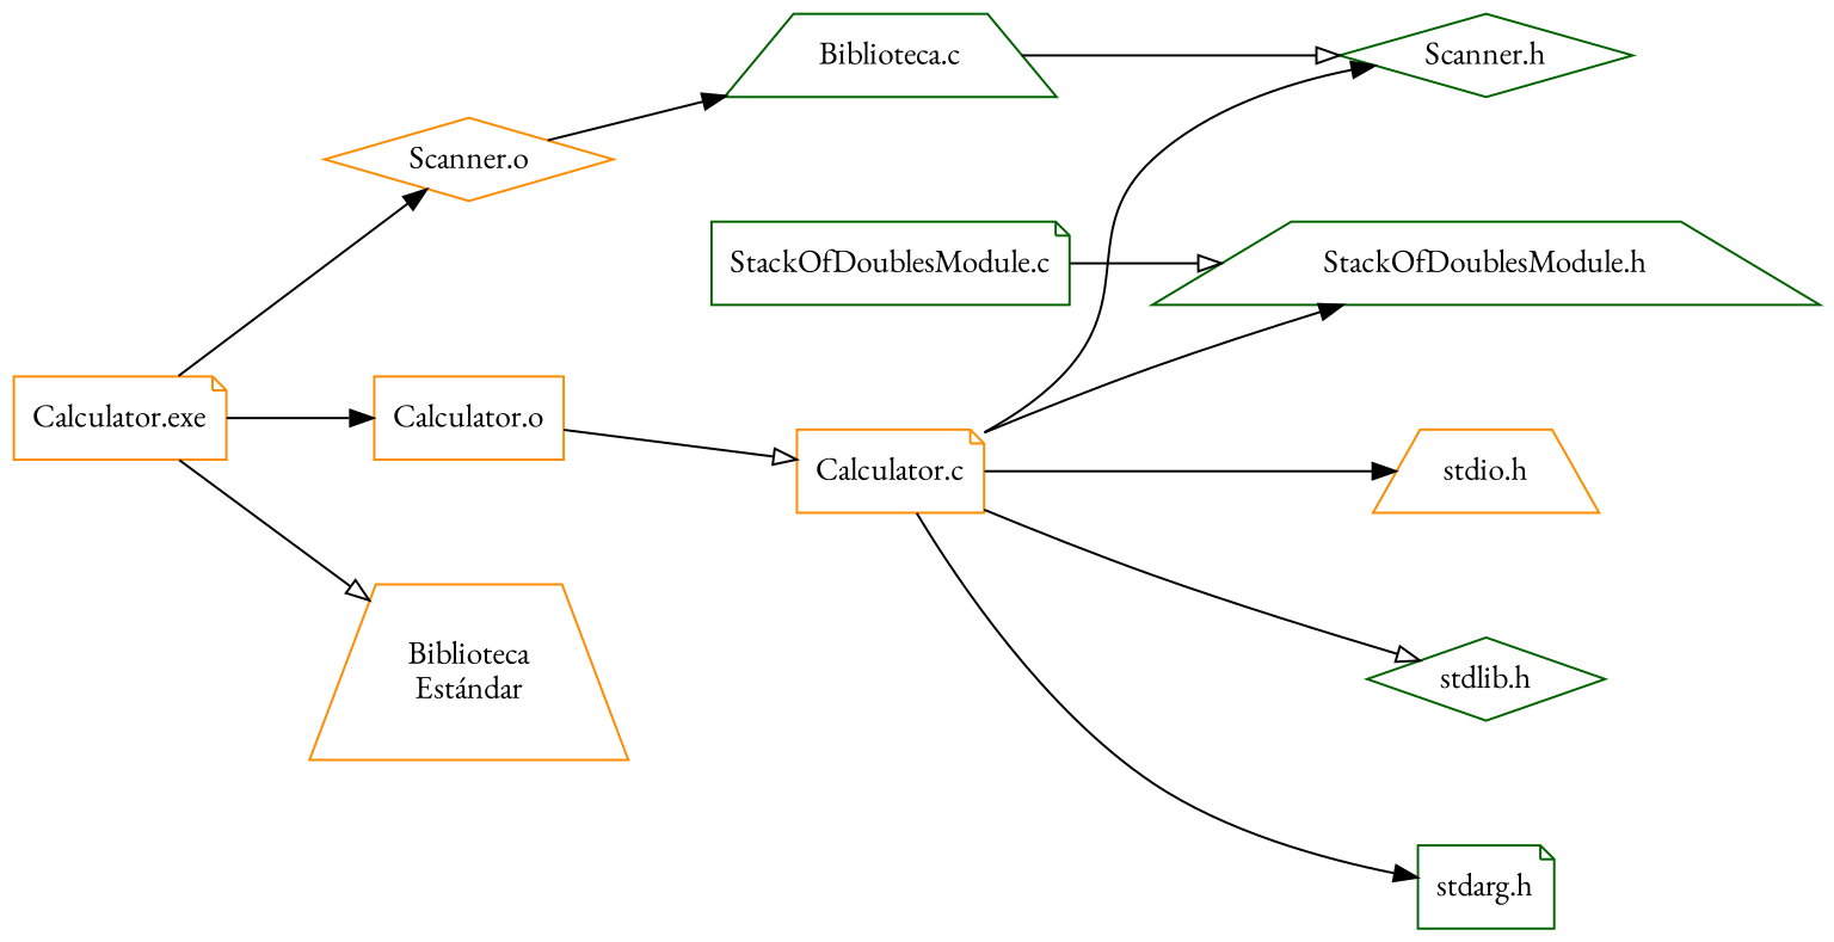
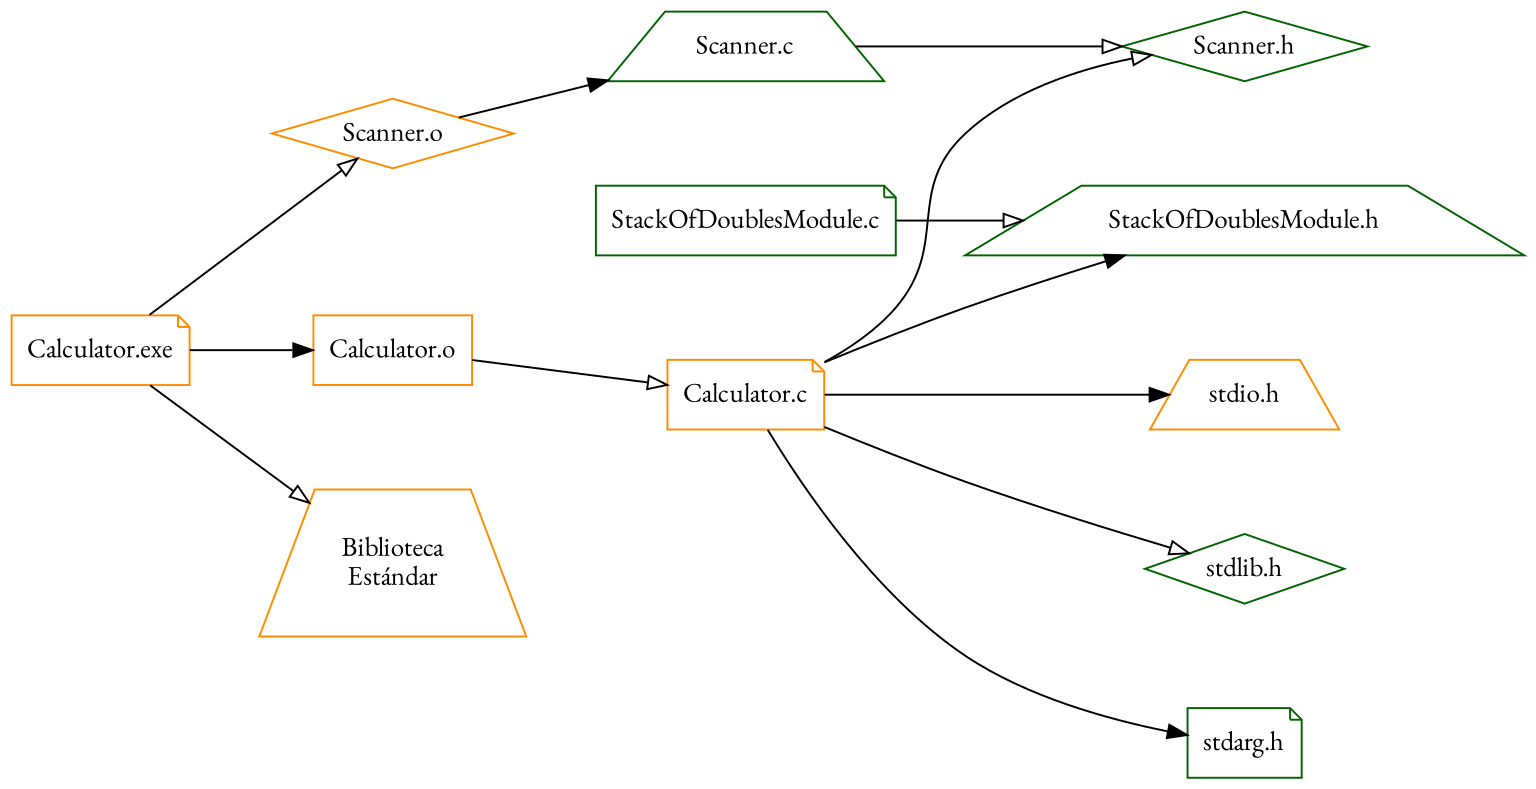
  digraph {
    fontname="EB Garamond"
    nodesep=.75
    rankdir=LR
    node [color=darkorange fontname="EB Garamond" shape=note]
    edge [arrowhead=normal fontname="EB Garamond"]
    n1 [label="Calculator.exe"]
    n2 [label="Scanner.o" shape=diamond]
    n3 [label="Calculator.o" shape=box]
    n4 [label="Biblioteca\nEstándar" shape=trapezium]
-   n5 [color=darkgreen label="Biblioteca.c" shape=trapezium]
+   n5 [color=darkgreen label="Scanner.c" shape=trapezium]
    n6 [label="Calculator.c"]
    n7 [color=darkgreen label="Scanner.h" shape=diamond]
    n8 [color=darkgreen label="StackOfDoublesModule.h" shape=trapezium]
    n9 [label="stdio.h" shape=trapezium]
    n10 [color=darkgreen label="stdlib.h" shape=diamond]
    n11 [color=darkgreen label="stdarg.h"]
    n12 [color=darkgreen label="StackOfDoublesModule.c"]
-   n1 -> n2
+   n1 -> n2 [arrowhead=onormal]
    n1 -> n3
    n1 -> n4 [arrowhead=onormal]
    n2 -> n5
    n3 -> n6 [arrowhead=onormal]
    n5 -> n7 [arrowhead=onormal]
-   n6 -> n7
+   n6 -> n7 [arrowhead=onormal]
    n6 -> n8
    n6 -> n9
    n6 -> n10 [arrowhead=onormal]
    n6 -> n11
    n12 -> n8 [arrowhead=onormal]
  }
